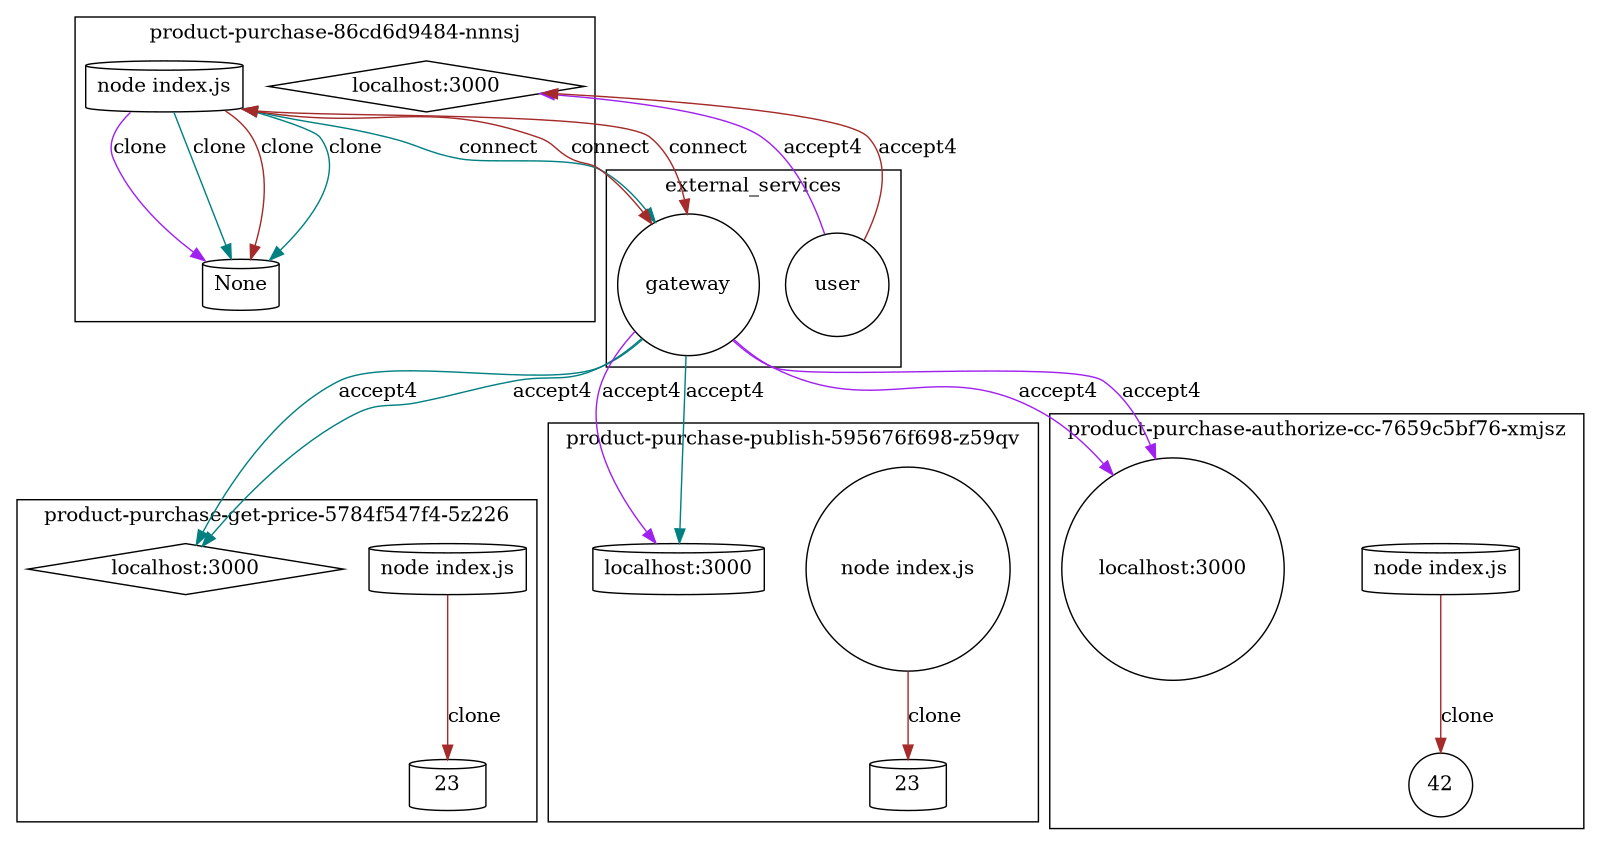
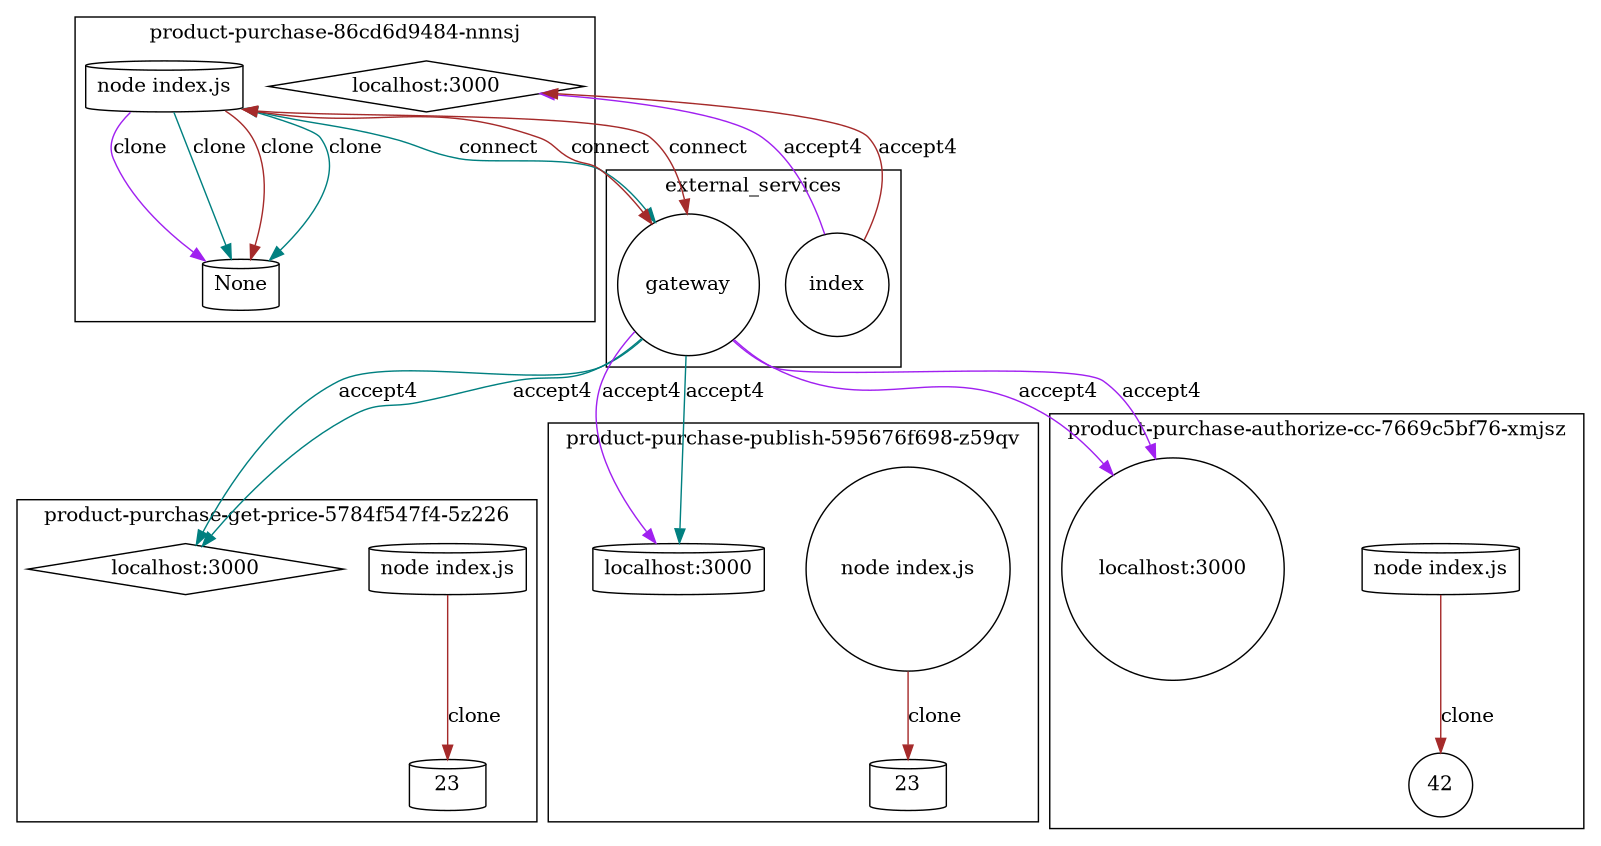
  digraph {
    fontname="DejaVu Serif"
    node [fontname="DejaVu Serif" shape=cylinder]
    edge [color=brown fontname="DejaVu Serif"]
    n1 [label="node index.js"]
    n2 [label=23]
    n3 [label="localhost:3000" shape=diamond]
    n4 [label="node index.js" shape=circle]
    n5 [label=23]
    n6 [label="localhost:3000"]
    n7 [label="node index.js"]
    n8 [label=42 shape=circle]
    n9 [label="localhost:3000" shape=circle]
    n10 [label="node index.js"]
    None
    n12 [label="localhost:3000" shape=diamond]
    n13 [label=gateway shape=circle]
-   user [shape=circle]
+   user [shape=circle label=index]
    subgraph cluster_1 {
      label=" product-purchase-get-price-5784f547f4-5z226 "
      n1
      n2
      n3
    }
    subgraph cluster_2 {
      label=" product-purchase-publish-595676f698-z59qv "
      n4
      n5
      n6
    }
    subgraph cluster_3 {
-     label=" product-purchase-authorize-cc-7659c5bf76-xmjsz "
+     label=" product-purchase-authorize-cc-7669c5bf76-xmjsz "
      n7
      n8
      n9
    }
    subgraph cluster_4 {
      label=" product-purchase-86cd6d9484-nnnsj "
      n10
      None
      n12
    }
    subgraph cluster_5 {
      label=external_services
      n13
      user
    }
    n1 -> n2 [label=clone]
    n4 -> n5 [label=clone]
    n7 -> n8 [label=clone]
    n10 -> None [color=purple label=clone]
    n10 -> None [color=teal label=clone]
    n10 -> None [label=clone]
    n10 -> None [color=teal label=clone]
    n10 -> n13 [color=teal dir=both label=connect]
    n10 -> n13 [dir=both label=connect]
    n10 -> n13 [dir=both label=connect]
    n13 -> n3 [color=teal label=accept4]
    n13 -> n3 [color=teal label=accept4]
    n13 -> n6 [color=purple label=accept4]
    n13 -> n6 [color=teal label=accept4]
    n13 -> n9 [color=purple label=accept4]
    n13 -> n9 [color=purple label=accept4]
    user -> n12 [color=purple label=accept4]
    user -> n12 [label=accept4]
  }
